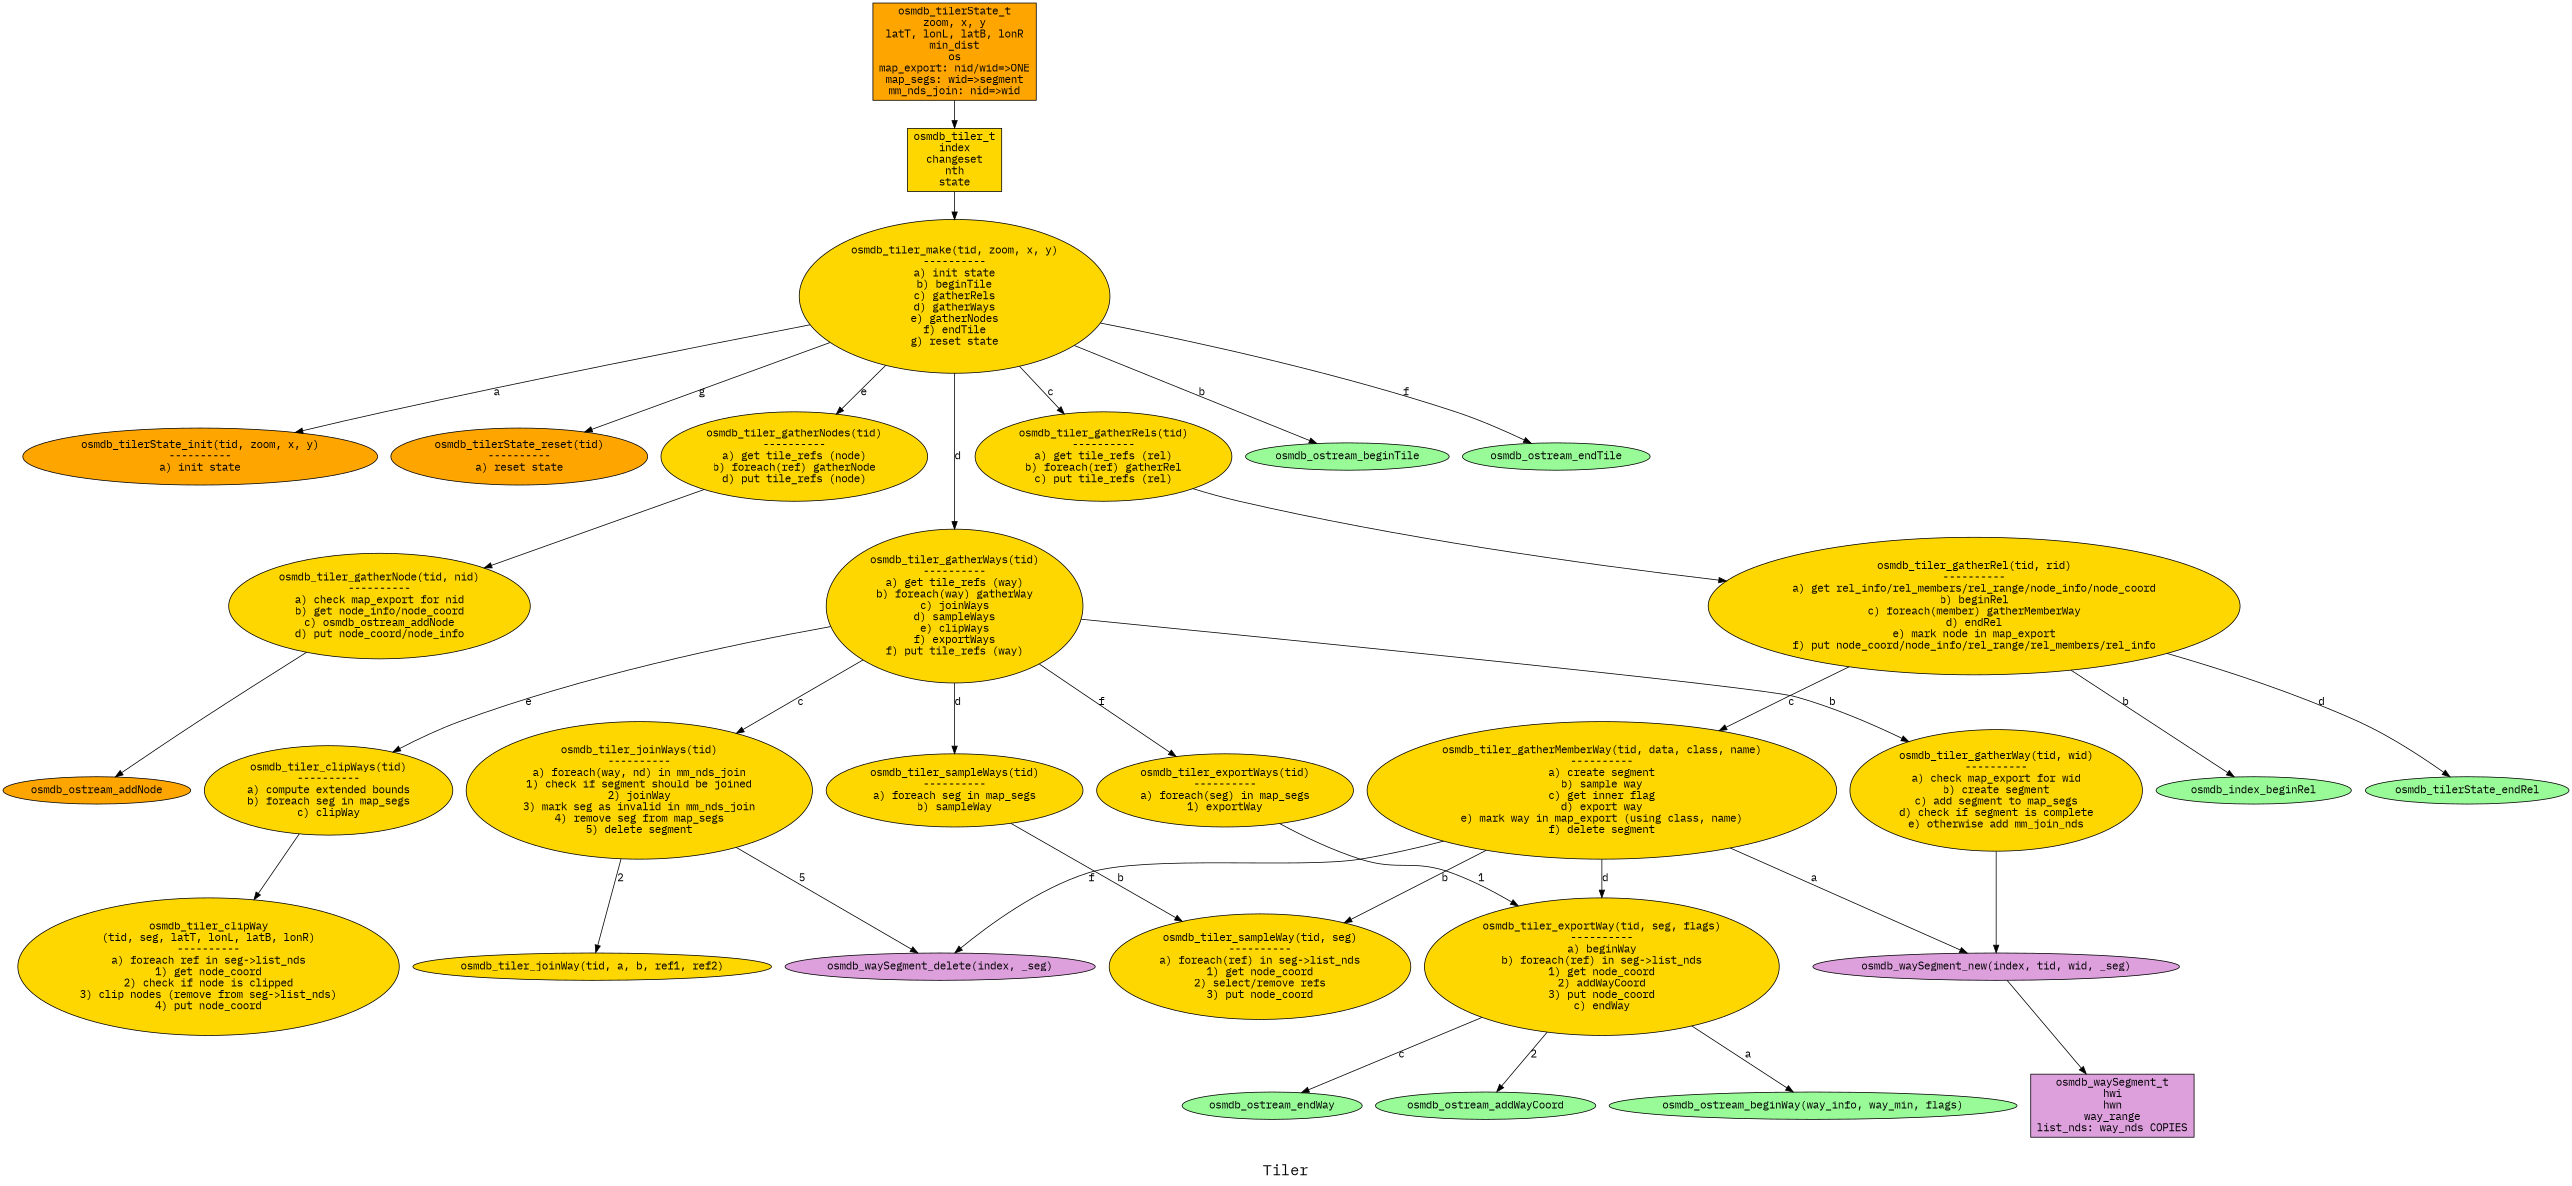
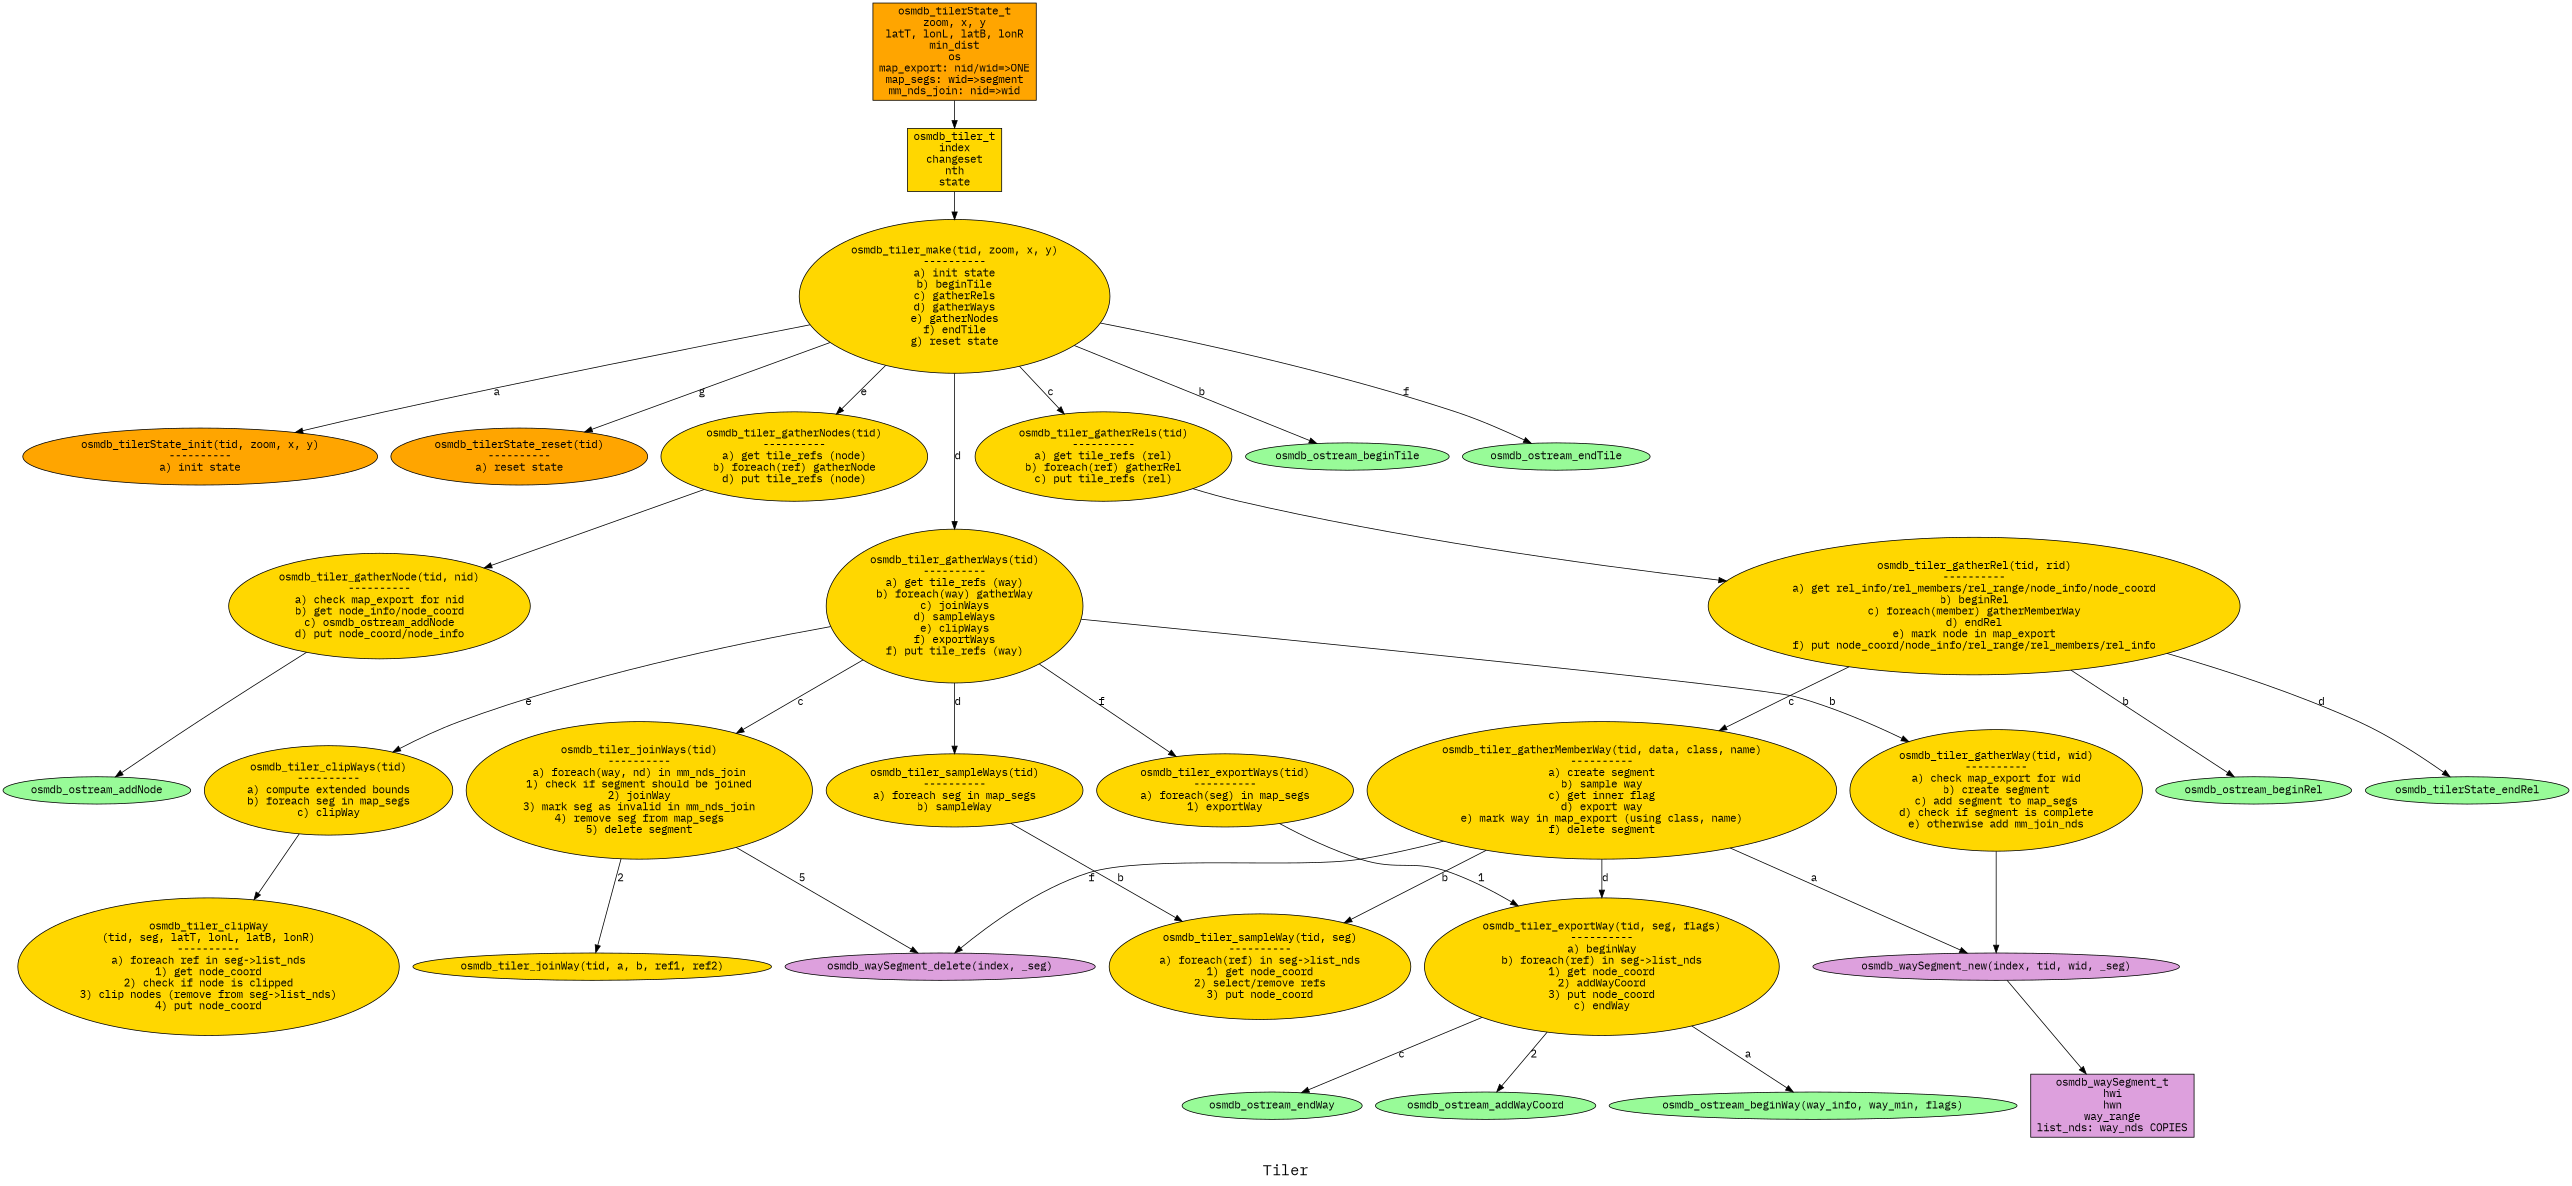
  digraph {
    fontname="IBM Plex Mono"
    fontsize=20
    label=Tiler
    node [fillcolor=gold fontname="IBM Plex Mono" style=filled]
    edge [fontname="IBM Plex Mono"]
    n1 [fillcolor=orange label="osmdb_tilerState_t\nzoom, x, y\nlatT, lonL, latB, lonR\nmin_dist\nos\nmap_export: nid/wid=>ONE\nmap_segs: wid=>segment\nmm_nds_join: nid=>wid" shape=box]
    n2 [label="osmdb_tiler_t\nindex\nchangeset\nnth\nstate" shape=box]
    n3 [label="osmdb_tiler_make(tid, zoom, x, y)\n----------\na) init state\nb) beginTile\nc) gatherRels\nd) gatherWays\ne) gatherNodes\nf) endTile\ng) reset state"]
    n4 [fillcolor=orange label="osmdb_tilerState_init(tid, zoom, x, y)\n----------\na) init state"]
    n5 [fillcolor=orange label="osmdb_tilerState_reset(tid)\n----------\na) reset state"]
    n6 [fillcolor=plum label="osmdb_waySegment_delete(index, _seg)"]
    n7 [label="osmdb_tiler_gatherNodes(tid)\n----------\na) get tile_refs (node)\nb) foreach(ref) gatherNode\nd) put tile_refs (node)"]
    n8 [label="osmdb_tiler_gatherWays(tid)\n----------\na) get tile_refs (way)\nb) foreach(way) gatherWay\nc) joinWays\nd) sampleWays\ne) clipWays\nf) exportWays\nf) put tile_refs (way)"]
    n9 [label="osmdb_tiler_gatherRels(tid)\n----------\na) get tile_refs (rel)\nb) foreach(ref) gatherRel\nc) put tile_refs (rel)"]
    n10 [fillcolor=palegreen label=osmdb_ostream_beginTile]
    n11 [fillcolor=palegreen label=osmdb_ostream_endTile]
    n12 [label="osmdb_tiler_gatherNode(tid, nid)\n----------\na) check map_export for nid\nb) get node_info/node_coord\nc) osmdb_ostream_addNode\nd) put node_coord/node_info"]
    n13 [label="osmdb_tiler_gatherWay(tid, wid)\n----------\na) check map_export for wid\nb) create segment\nc) add segment to map_segs\nd) check if segment is complete\ne) otherwise add mm_join_nds"]
    n14 [label="osmdb_tiler_sampleWays(tid)\n----------\na) foreach seg in map_segs\nb) sampleWay"]
    n15 [label="osmdb_tiler_clipWays(tid)\n----------\na) compute extended bounds\nb) foreach seg in map_segs\nc) clipWay"]
    n16 [label="osmdb_tiler_exportWays(tid)\n----------\na) foreach(seg) in map_segs\n1) exportWay"]
    n17 [label="osmdb_tiler_joinWays(tid)\n----------\na) foreach(way, nd) in mm_nds_join\n1) check if segment should be joined\n2) joinWay\n3) mark seg as invalid in mm_nds_join\n4) remove seg from map_segs\n5) delete segment"]
    n18 [label="osmdb_tiler_gatherRel(tid, rid)\n----------\na) get rel_info/rel_members/rel_range/node_info/node_coord\nb) beginRel\nc) foreach(member) gatherMemberWay\nd) endRel\ne) mark node in map_export\nf) put node_coord/node_info/rel_range/rel_members/rel_info"]
-   n19 [fillcolor=orange label=osmdb_ostream_addNode]
+   n19 [fillcolor=palegreen label=osmdb_ostream_addNode]
    n20 [label="osmdb_tiler_gatherMemberWay(tid, data, class, name)\n----------\na) create segment\nb) sample way\nc) get inner flag\nd) export way\ne) mark way in map_export (using class, name)\nf) delete segment"]
    n21 [label="osmdb_tiler_sampleWay(tid, seg)\n----------\na) foreach(ref) in seg->list_nds\n1) get node_coord\n2) select/remove refs\n3) put node_coord"]
    n22 [label="osmdb_tiler_exportWay(tid, seg, flags)\n----------\na) beginWay\nb) foreach(ref) in seg->list_nds\n1) get node_coord\n2) addWayCoord\n3) put node_coord\nc) endWay"]
    n23 [fillcolor=plum label="osmdb_waySegment_new(index, tid, wid, _seg)"]
    n24 [fillcolor=palegreen label="osmdb_ostream_beginWay(way_info, way_min, flags)"]
    n25 [fillcolor=palegreen label=osmdb_ostream_endWay]
    n26 [fillcolor=palegreen label=osmdb_ostream_addWayCoord]
    n27 [fillcolor=plum label="osmdb_waySegment_t\nhwi\nhwn\nway_range\nlist_nds: way_nds COPIES" shape=box]
    n28 [label="osmdb_tiler_clipWay\n(tid, seg, latT, lonL, latB, lonR)\n----------\na) foreach ref in seg->list_nds\n1) get node_coord\n2) check if node is clipped\n3) clip nodes (remove from seg->list_nds)\n4) put node_coord"]
    n29 [label="osmdb_tiler_joinWay(tid, a, b, ref1, ref2)"]
-   n30 [fillcolor=palegreen label=osmdb_index_beginRel]
+   n30 [fillcolor=palegreen label=osmdb_ostream_beginRel]
    n31 [fillcolor=palegreen label=osmdb_tilerState_endRel]
    n1 -> n2
    n2 -> n3
    n3 -> n4 [label=a]
    n3 -> n5 [label=g]
    n3 -> n7 [label=e]
    n3 -> n8 [label=d]
    n3 -> n9 [label=c]
    n3 -> n10 [label=b]
    n3 -> n11 [label=f]
    n7 -> n12
    n8 -> n13 [label=b]
    n8 -> n14 [label=d]
    n8 -> n15 [label=e]
    n8 -> n16 [label=f]
    n8 -> n17 [label=c]
    n9 -> n18
    n12 -> n19
    n13 -> n23
    n14 -> n21 [label=b]
    n15 -> n28
    n16 -> n22 [label=1]
    n17 -> n6 [label=5]
    n17 -> n29 [label=2]
    n18 -> n20 [label=c]
    n18 -> n30 [label=b]
    n18 -> n31 [label=d]
    n20 -> n6 [label=f]
    n20 -> n21 [label=b]
    n20 -> n22 [label=d]
    n20 -> n23 [label=a]
    n22 -> n24 [label=a]
    n22 -> n25 [label=c]
    n22 -> n26 [label=2]
    n23 -> n27
  }
